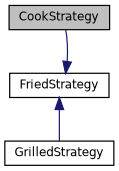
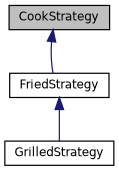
  digraph {
    node [color=black fillcolor=white fontname=Helvetica fontsize=10 shape=record style=filled]
    edge [color=midnightblue dir=back fontname=Helvetica fontsize=10 labelfontname=Helvetica labelfontsize=10 style=solid]
    n1 [fillcolor=grey75 fontcolor=black height=0.2 label=CookStrategy width=0.4]
    n2 [height=0.2 label=FriedStrategy width=0.4]
    n3 [height=0.2 label=GrilledStrategy width=0.4]
-   n2 -> n1
+   n1 -> n2
    n2 -> n3
  }
